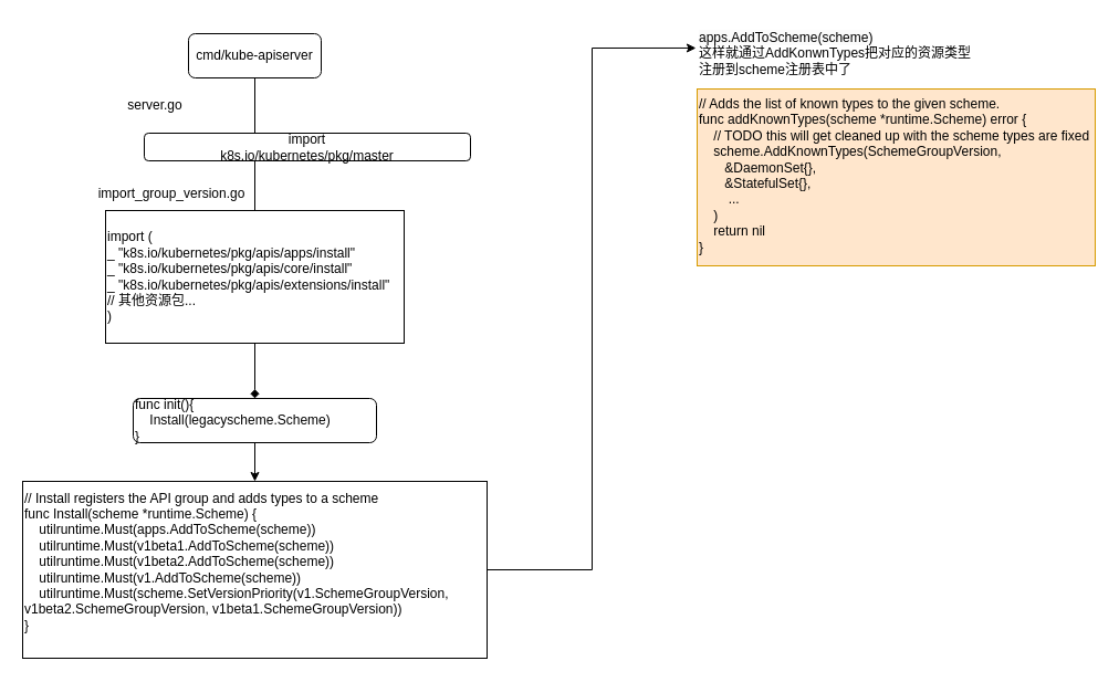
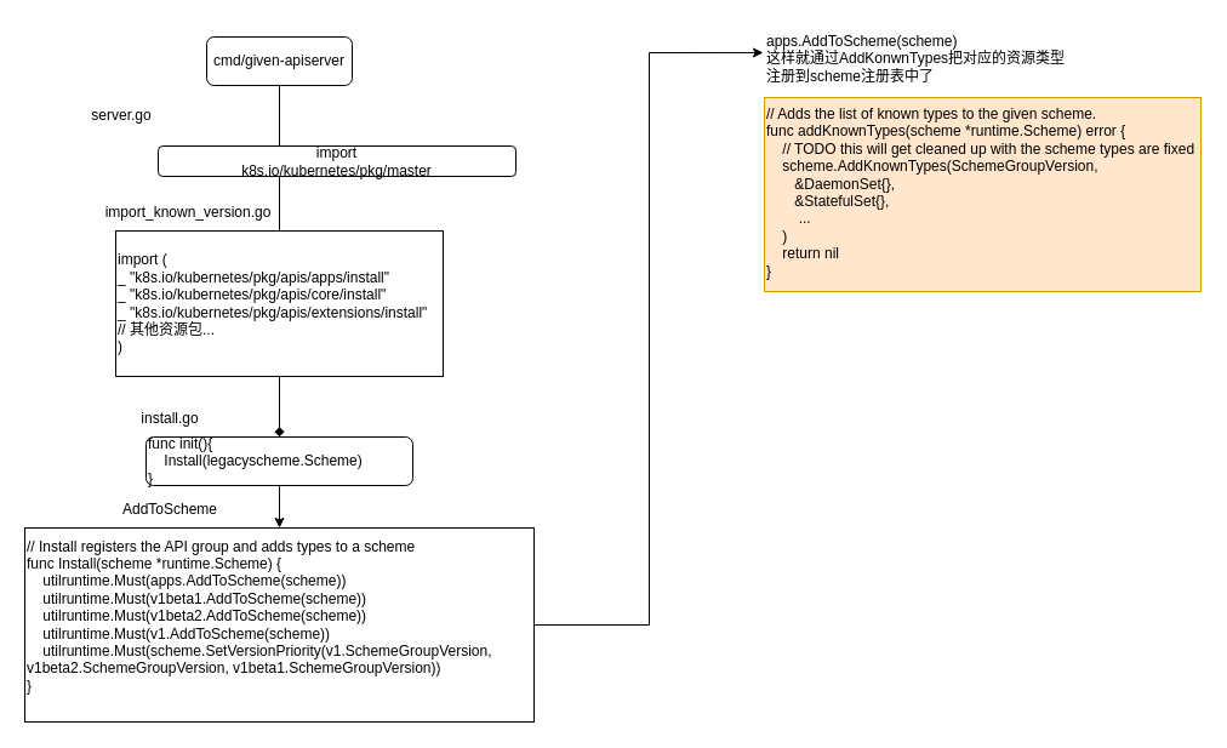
  <mxCell id="0" />
  <mxCell id="1" parent="0" />
  <mxCell id="2" value="" style="edgeStyle=orthogonalEdgeStyle;rounded=0;orthogonalLoop=1;jettySize=auto;html=1;endArrow=diamond;" parent="1" source="3" target="5" edge="1"><mxGeometry relative="1" as="geometry" /></mxCell>
- <mxCell id="3" value="cmd/kube-apiserver" style="rounded=1;whiteSpace=wrap;html=1;" parent="1" vertex="1"><mxGeometry x="170" y="30" width="120" height="40" as="geometry" /></mxCell>
+ <mxCell id="3" value="cmd/given-apiserver" style="rounded=1;whiteSpace=wrap;html=1;" parent="1" vertex="1"><mxGeometry x="170" y="30" width="120" height="40" as="geometry" /></mxCell>
  <mxCell id="4" value="" style="edgeStyle=orthogonalEdgeStyle;rounded=0;orthogonalLoop=1;jettySize=auto;html=1;entryX=0.5;entryY=0;entryDx=0;entryDy=0;" parent="1" source="5" target="11" edge="1"><mxGeometry relative="1" as="geometry"><mxPoint x="230" y="440" as="targetPoint" /></mxGeometry></mxCell>
  <mxCell id="5" value="func init(){&lt;div&gt;&amp;nbsp; &amp;nbsp; Install(legacyscheme.Scheme)&lt;/div&gt;&lt;div&gt;&lt;span style=&quot;background-color: initial;&quot;&gt;}&lt;/span&gt;&lt;/div&gt;" style="whiteSpace=wrap;html=1;align=left;rounded=1;" parent="1" vertex="1"><mxGeometry x="120" y="360" width="220" height="40" as="geometry" /></mxCell>
  <mxCell id="6" value="&lt;span class=&quot;hljs-keyword&quot;&gt;import&lt;/span&gt; (&lt;br&gt;    _ &lt;span class=&quot;hljs-string&quot;&gt;&quot;k8s.io/kubernetes/pkg/apis/apps/install&quot;&lt;/span&gt;&lt;br&gt;    _ &lt;span class=&quot;hljs-string&quot;&gt;&quot;k8s.io/kubernetes/pkg/apis/core/install&quot;&lt;/span&gt;&lt;br&gt;    _ &lt;span class=&quot;hljs-string&quot;&gt;&quot;k8s.io/kubernetes/pkg/apis/extensions/install&quot;&lt;/span&gt;&lt;br&gt;    &lt;span class=&quot;hljs-comment&quot;&gt;// 其他资源包...&lt;/span&gt;&lt;br&gt;)" style="rounded=0;whiteSpace=wrap;html=1;align=left;" parent="1" vertex="1"><mxGeometry x="95" y="190" width="270" height="120" as="geometry" /></mxCell>
- <mxCell id="7" value="server.go" style="text;html=1;align=center;verticalAlign=middle;whiteSpace=wrap;rounded=0;" parent="1" vertex="1"><mxGeometry x="110" y="80" width="60" height="30" as="geometry" /></mxCell>
- <mxCell id="8" value="import_group_version.go" style="text;html=1;align=center;verticalAlign=middle;whiteSpace=wrap;rounded=0;" parent="1" vertex="1"><mxGeometry x="90" y="160" width="130" height="30" as="geometry" /></mxCell>
+ <mxCell id="7" value="server.go" style="text;html=1;align=center;verticalAlign=middle;whiteSpace=wrap;rounded=0;" parent="1" vertex="1"><mxGeometry x="70" y="80" width="60" height="30" as="geometry" /></mxCell>
+ <mxCell id="8" value="import_known_version.go" style="text;html=1;align=center;verticalAlign=middle;whiteSpace=wrap;rounded=0;" parent="1" vertex="1"><mxGeometry x="90" y="160" width="130" height="30" as="geometry" /></mxCell>
  <mxCell id="9" value="import&lt;br&gt;k8s.io/kubernetes/pkg/master" style="rounded=1;whiteSpace=wrap;html=1;" parent="1" vertex="1"><mxGeometry x="130" y="120" width="295" height="25" as="geometry" /></mxCell>
+ <mxCell id="10" value="install.go" style="text;html=1;align=center;verticalAlign=middle;whiteSpace=wrap;rounded=0;" parent="1" vertex="1"><mxGeometry x="75" y="330" width="130" height="30" as="geometry" /></mxCell>
  <mxCell id="11" value="&lt;div&gt;// Install registers the API group and adds types to a scheme&lt;/div&gt;&lt;div&gt;func Install(scheme *runtime.Scheme) {&lt;/div&gt;&lt;div&gt;&amp;nbsp; &amp;nbsp; utilruntime.Must(apps.AddToScheme(scheme))&lt;/div&gt;&lt;div&gt;&amp;nbsp; &amp;nbsp; utilruntime.Must(v1beta1.AddToScheme(scheme))&lt;/div&gt;&lt;div&gt;&amp;nbsp; &amp;nbsp; utilruntime.Must(v1beta2.AddToScheme(scheme))&lt;/div&gt;&lt;div&gt;&amp;nbsp; &amp;nbsp; utilruntime.Must(v1.AddToScheme(scheme))&lt;/div&gt;&lt;div&gt;&amp;nbsp; &amp;nbsp; utilruntime.Must(scheme.SetVersionPriority(v1.SchemeGroupVersion, v1beta2.SchemeGroupVersion, v1beta1.SchemeGroupVersion))&lt;/div&gt;&lt;div&gt;}&lt;/div&gt;&lt;div&gt;&lt;br&gt;&lt;/div&gt;" style="rounded=0;whiteSpace=wrap;html=1;align=left;" parent="1" vertex="1"><mxGeometry x="20" y="435" width="420" height="160" as="geometry" /></mxCell>
+ <mxCell id="12" value="AddToScheme" style="text;html=1;align=center;verticalAlign=middle;whiteSpace=wrap;rounded=0;" parent="1" vertex="1"><mxGeometry x="75" y="405" width="130" height="30" as="geometry" /></mxCell>
  <mxCell id="13" value="&lt;span style=&quot;color: rgb(0, 0, 0); font-family: Helvetica; font-size: 12px; font-style: normal; font-variant-ligatures: normal; font-variant-caps: normal; font-weight: 400; letter-spacing: normal; orphans: 2; text-align: left; text-indent: 0px; text-transform: none; widows: 2; word-spacing: 0px; -webkit-text-stroke-width: 0px; white-space: normal; background-color: rgb(251, 251, 251); text-decoration-thickness: initial; text-decoration-style: initial; text-decoration-color: initial; display: inline !important; float: none;&quot;&gt;apps.AddToScheme(scheme)&lt;/span&gt;&lt;div&gt;这样就通过AddKonwnTypes把对应的资源类型注册到scheme注册表中了&lt;/div&gt;" style="text;whiteSpace=wrap;html=1;" parent="1" vertex="1"><mxGeometry x="630" y="20" width="260" height="60" as="geometry" /></mxCell>
  <mxCell id="14" value="// Adds the list of known types to the given scheme.&#10;func addKnownTypes(scheme *runtime.Scheme) error {&#10;    // TODO this will get cleaned up with the scheme types are fixed&#10;    scheme.AddKnownTypes(SchemeGroupVersion,&#10;       &amp;DaemonSet{},&#10;       &amp;StatefulSet{},&#10;        ...&#10;    )&#10;    return nil&#10;}" style="text;whiteSpace=wrap;fillColor=#ffe6cc;strokeColor=#d79b00;" parent="1" vertex="1"><mxGeometry x="630" y="80" width="360" height="160" as="geometry" /></mxCell>
  <mxCell id="15" style="edgeStyle=orthogonalEdgeStyle;rounded=0;orthogonalLoop=1;jettySize=auto;html=1;entryX=-0.004;entryY=0.383;entryDx=0;entryDy=0;entryPerimeter=0;" edge="1" parent="1" source="11" target="13"><mxGeometry relative="1" as="geometry" /></mxCell>
